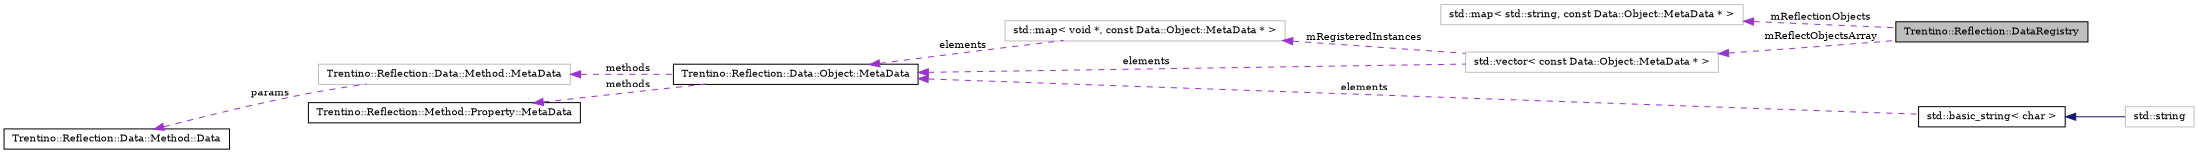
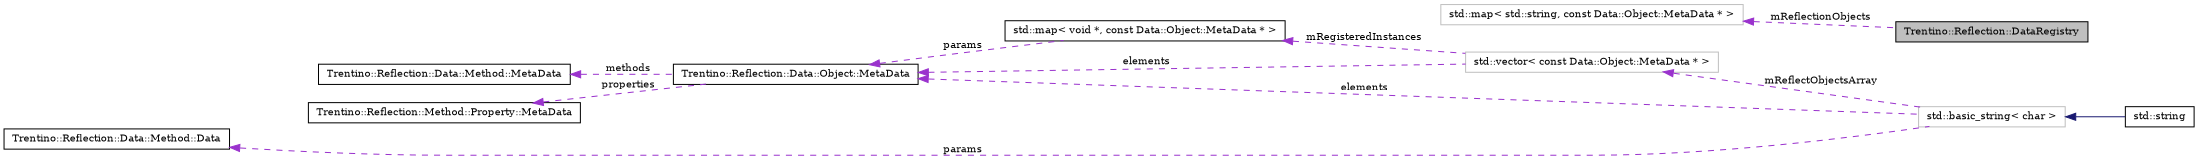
  digraph {
    fontname="DejaVu Serif"
    rankdir=LR
    node [color=black fillcolor=white fontname="DejaVu Serif" fontsize=10 shape=record style=filled]
    edge [color=darkorchid3 dir=back fontname="DejaVu Serif" fontsize=10 labelfontname=Helvetica labelfontsize=10 style=dashed]
    n1 [fillcolor=grey75 fontcolor=black height=0.2 label="Trentino::Reflection::DataRegistry" width=0.4]
-   n2 [color=grey75 height=0.2 label="std::map\< void *, const Data::Object::MetaData * \>" width=0.4]
+   n2 [height=0.2 label="std::map\< void *, const Data::Object::MetaData * \>" width=0.4]
    n3 [color=grey75 height=0.2 label="std::vector\< const Data::Object::MetaData * \>" width=0.4]
    n4 [height=0.2 label="Trentino::Reflection::Data::Object::MetaData" width=0.4]
-   n5 [height=0.2 label="std::basic_string\< char \>" width=0.4]
+   n5 [color=grey75 height=0.2 label="std::basic_string\< char \>" width=0.4]
    n6 [color=grey75 height=0.2 label="std::map\< std::string, const Data::Object::MetaData * \>" width=0.4]
    n7 [height=0.2 label="Trentino::Reflection::Method::Property::MetaData" width=0.4]
-   n8 [color=grey75 height=0.2 label="Trentino::Reflection::Data::Method::MetaData" width=0.4]
+   n8 [height=0.2 label="Trentino::Reflection::Data::Method::MetaData" width=0.4]
    n9 [height=0.2 label="Trentino::Reflection::Data::Method::Data" width=0.4]
-   n10 [color=grey75 height=0.2 label="std::string" width=0.4]
+   n10 [height=0.2 label="std::string" width=0.4]
    n2 -> n3 [label=" mRegisteredInstances"]
-   n3 -> n1 [label=" mReflectObjectsArray"]
-   n4 -> n2 [label=" elements"]
+   n3 -> n5 [label=" mReflectObjectsArray"]
+   n4 -> n2 [label=" params"]
    n4 -> n3 [label=" elements"]
    n4 -> n5 [label=" elements"]
    n5 -> n10 [color=midnightblue style=solid]
    n6 -> n1 [label=" mReflectionObjects"]
-   n7 -> n4 [label=" methods"]
+   n7 -> n4 [label=" properties"]
    n8 -> n4 [label=" methods"]
-   n9 -> n8 [label=" params"]
+   n9 -> n5 [label=" params"]
  }
